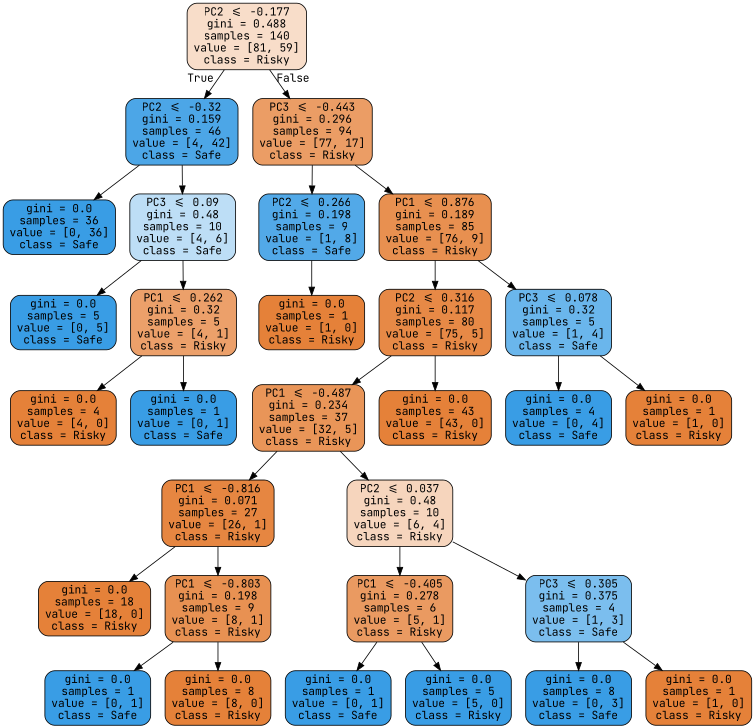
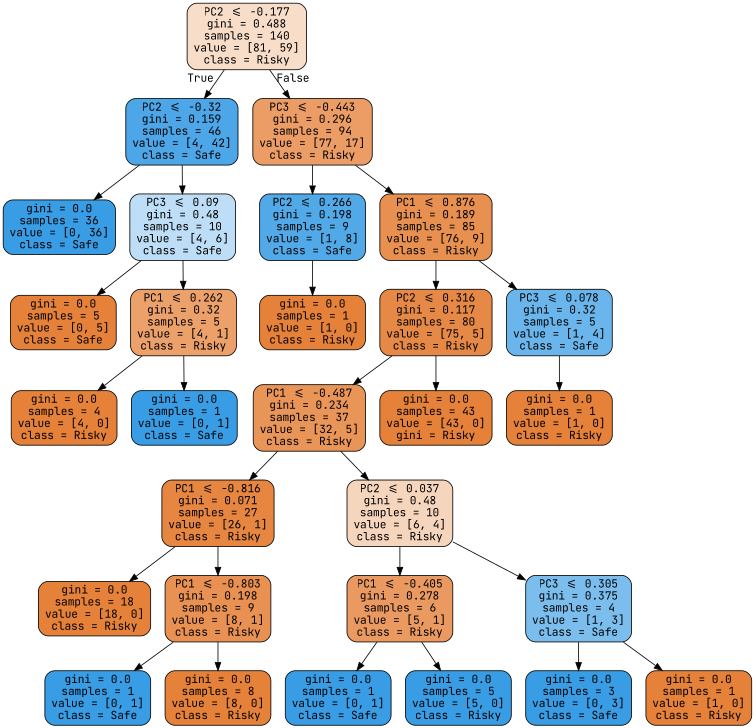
  digraph {
    fontname="JetBrains Mono"
    node [color=black fillcolor="#399de5" fontname="JetBrains Mono" shape=box style="filled, rounded"]
    edge [fontname="JetBrains Mono"]
    n1 [fillcolor="#f8ddc9" label="PC2 <= -0.177\ngini = 0.488\nsamples = 140\nvalue = [81, 59]\nclass = Risky"]
    n2 [fillcolor="#4ca6e7" label="PC2 <= -0.32\ngini = 0.159\nsamples = 46\nvalue = [4, 42]\nclass = Safe"]
    n3 [fillcolor="#eb9d65" label="PC3 <= -0.443\ngini = 0.296\nsamples = 94\nvalue = [77, 17]\nclass = Risky"]
    n4 [label="gini = 0.0\nsamples = 36\nvalue = [0, 36]\nclass = Safe"]
    n5 [fillcolor="#bddef6" label="PC3 <= 0.09\ngini = 0.48\nsamples = 10\nvalue = [4, 6]\nclass = Safe"]
    n6 [fillcolor="#52a9e8" label="PC2 <= 0.266\ngini = 0.198\nsamples = 9\nvalue = [1, 8]\nclass = Safe"]
    n7 [fillcolor="#e89050" label="PC1 <= 0.876\ngini = 0.189\nsamples = 85\nvalue = [76, 9]\nclass = Risky"]
-   n8 [label="gini = 0.0\nsamples = 5\nvalue = [0, 5]\nclass = Safe"]
+   n8 [fillcolor="#e58139" label="gini = 0.0\nsamples = 5\nvalue = [0, 5]\nclass = Safe"]
    n9 [fillcolor="#eca06a" label="PC1 <= 0.262\ngini = 0.32\nsamples = 5\nvalue = [4, 1]\nclass = Risky"]
    n10 [fillcolor="#e58139" label="gini = 0.0\nsamples = 4\nvalue = [4, 0]\nclass = Risky"]
    n11 [label="gini = 0.0\nsamples = 1\nvalue = [0, 1]\nclass = Safe"]
    n12 [fillcolor="#e58139" label="gini = 0.0\nsamples = 1\nvalue = [1, 0]\nclass = Risky"]
    n13 [fillcolor="#e78946" label="PC2 <= 0.316\ngini = 0.117\nsamples = 80\nvalue = [75, 5]\nclass = Risky"]
    n14 [fillcolor="#6ab6ec" label="PC3 <= 0.078\ngini = 0.32\nsamples = 5\nvalue = [1, 4]\nclass = Safe"]
    n15 [fillcolor="#e99558" label="PC1 <= -0.487\ngini = 0.234\nsamples = 37\nvalue = [32, 5]\nclass = Risky"]
-   n16 [fillcolor="#e58139" label="gini = 0.0\nsamples = 43\nvalue = [43, 0]\nclass = Risky"]
-   n17 [label="gini = 0.0\nsamples = 4\nvalue = [0, 4]\nclass = Safe"]
+   n16 [fillcolor="#e58139" label="gini = 0.0\nsamples = 43\nvalue = [43, 0]\ngini = Risky"]
    n18 [fillcolor="#e58139" label="gini = 0.0\nsamples = 1\nvalue = [1, 0]\nclass = Risky"]
    n19 [fillcolor="#e68641" label="PC1 <= -0.816\ngini = 0.071\nsamples = 27\nvalue = [26, 1]\nclass = Risky"]
    n20 [fillcolor="#f6d5bd" label="PC2 <= 0.037\ngini = 0.48\nsamples = 10\nvalue = [6, 4]\nclass = Risky"]
    n21 [fillcolor="#e58139" label="gini = 0.0\nsamples = 18\nvalue = [18, 0]\nclass = Risky"]
    n22 [fillcolor="#e89152" label="PC1 <= -0.803\ngini = 0.198\nsamples = 9\nvalue = [8, 1]\nclass = Risky"]
    n23 [fillcolor="#ea9a61" label="PC1 <= -0.405\ngini = 0.278\nsamples = 6\nvalue = [5, 1]\nclass = Risky"]
    n24 [fillcolor="#7bbeee" label="PC3 <= 0.305\ngini = 0.375\nsamples = 4\nvalue = [1, 3]\nclass = Safe"]
    n25 [label="gini = 0.0\nsamples = 1\nvalue = [0, 1]\nclass = Safe"]
    n26 [fillcolor="#e58139" label="gini = 0.0\nsamples = 8\nvalue = [8, 0]\nclass = Risky"]
    n27 [label="gini = 0.0\nsamples = 1\nvalue = [0, 1]\nclass = Safe"]
    n28 [label="gini = 0.0\nsamples = 5\nvalue = [5, 0]\nclass = Risky"]
-   n29 [label="gini = 0.0\nsamples = 8\nvalue = [0, 3]\nclass = Safe"]
+   n29 [label="gini = 0.0\nsamples = 3\nvalue = [0, 3]\nclass = Safe"]
    n30 [fillcolor="#e58139" label="gini = 0.0\nsamples = 1\nvalue = [1, 0]\nclass = Risky"]
    n1 -> n2 [headlabel=True labelangle=45 labeldistance=2.5]
    n1 -> n3 [headlabel=False labelangle=-45 labeldistance=2.5]
    n2 -> n4
    n2 -> n5
    n3 -> n6
    n3 -> n7
    n5 -> n8
    n5 -> n9
    n6 -> n12
    n7 -> n13
    n7 -> n14
    n9 -> n10
    n9 -> n11
    n13 -> n15
    n13 -> n16
-   n14 -> n17
    n14 -> n18
    n15 -> n19
    n15 -> n20
    n19 -> n21
    n19 -> n22
    n20 -> n23
    n20 -> n24
    n22 -> n25
    n22 -> n26
    n23 -> n27
    n23 -> n28
    n24 -> n29
    n24 -> n30
  }
